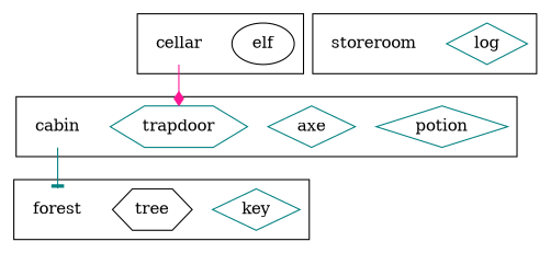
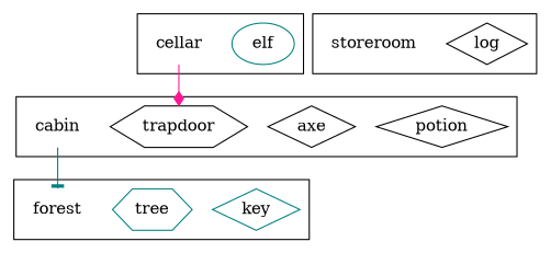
  digraph {
    splines=ortho
    node [color=teal shape=diamond]
-   potion [description="Magic potion"]
-   axe [description="Shiny axe"]
-   trapdoor [description="Wooden trapdoor" shape=hexagon]
+   potion [color=black description="Magic potion"]
+   axe [color=black description="Shiny axe"]
+   trapdoor [color=black description="Wooden trapdoor" shape=hexagon]
    cabin [description="A log cabin in the woods" shape=none]
    key [description="Brass key"]
-   tree [color=black description="A big tree" shape=hexagon]
+   tree [description="A big tree" shape=hexagon]
    forest [description="A dark forest" shape=none]
-   elf [color=black description="Angry Elf" shape=ellipse]
+   elf [description="Angry Elf" shape=ellipse]
    cellar [description="A dusty cellar" shape=none]
-   log [description="A heavy wooden log"]
+   log [color=black description="A heavy wooden log"]
    storeroom [color=black description="Storage for any entities not placed in the game" shape=none]
    subgraph sub_1 {
      subgraph cluster_2 {
        cabin
        subgraph sub_3 {
          potion
          axe
        }
        subgraph sub_4 {
          trapdoor
        }
      }
      subgraph cluster_5 {
        forest
        subgraph sub_6 {
          key
        }
        subgraph sub_7 {
          tree
        }
      }
      subgraph cluster_8 {
        cellar
        subgraph sub_9 {
          elf
        }
      }
      subgraph cluster_10 {
        storeroom
        subgraph sub_11 {
          log
        }
        subgraph sub_12 {
        }
        subgraph sub_13 {
        }
      }
    }
    subgraph sub_14 {
      cabin
      forest
      cellar
    }
    cabin -> forest [arrowhead=tee color=teal]
    cellar -> trapdoor [arrowhead=diamond color=deeppink]
  }
